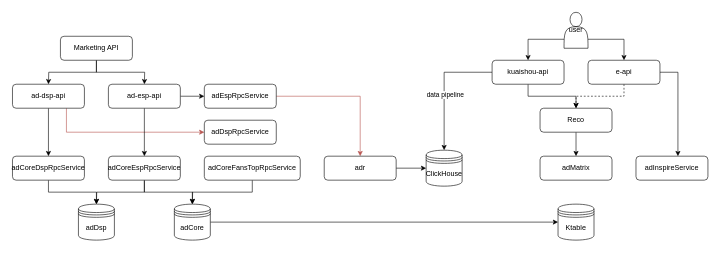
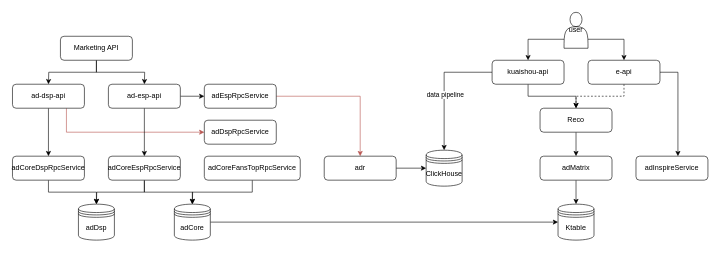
  <mxCell id="0" />
  <mxCell id="1" parent="0" />
  <mxCell id="2" style="edgeStyle=orthogonalEdgeStyle;rounded=0;orthogonalLoop=1;jettySize=auto;html=1;exitX=0.5;exitY=1;exitDx=0;exitDy=0;entryX=0.5;entryY=0;entryDx=0;entryDy=0;" edge="1" parent="1" source="4"><mxGeometry relative="1" as="geometry"><mxPoint x="80" y="140" as="targetPoint" /></mxGeometry></mxCell>
  <mxCell id="3" style="edgeStyle=orthogonalEdgeStyle;rounded=0;orthogonalLoop=1;jettySize=auto;html=1;exitX=0.5;exitY=1;exitDx=0;exitDy=0;entryX=0.5;entryY=0;entryDx=0;entryDy=0;" edge="1" parent="1" source="4"><mxGeometry relative="1" as="geometry"><mxPoint x="240" y="140" as="targetPoint" /></mxGeometry></mxCell>
  <mxCell id="4" value="Marketing API" style="rounded=1;whiteSpace=wrap;html=1;" vertex="1" parent="1"><mxGeometry x="100" y="60" width="120" height="40" as="geometry" /></mxCell>
  <mxCell id="5" style="edgeStyle=orthogonalEdgeStyle;rounded=0;orthogonalLoop=1;jettySize=auto;html=1;exitX=0.5;exitY=1;exitDx=0;exitDy=0;entryX=0.5;entryY=0;entryDx=0;entryDy=0;" edge="1" parent="1" source="7" target="12"><mxGeometry relative="1" as="geometry" /></mxCell>
  <mxCell id="6" style="edgeStyle=orthogonalEdgeStyle;rounded=0;jumpStyle=arc;orthogonalLoop=1;jettySize=auto;html=1;exitX=0.75;exitY=1;exitDx=0;exitDy=0;entryX=0;entryY=0.5;entryDx=0;entryDy=0;fillColor=#f8cecc;strokeColor=#b85450;" edge="1" parent="1" source="7" target="38"><mxGeometry relative="1" as="geometry" /></mxCell>
  <mxCell id="7" value="ad-dsp-api" style="rounded=1;whiteSpace=wrap;html=1;" vertex="1" parent="1"><mxGeometry x="20" y="140" width="120" height="40" as="geometry" /></mxCell>
  <mxCell id="8" style="edgeStyle=orthogonalEdgeStyle;rounded=0;orthogonalLoop=1;jettySize=auto;html=1;exitX=0.5;exitY=1;exitDx=0;exitDy=0;entryX=0.5;entryY=0;entryDx=0;entryDy=0;" edge="1" parent="1" source="10" target="15"><mxGeometry relative="1" as="geometry" /></mxCell>
  <mxCell id="9" style="edgeStyle=orthogonalEdgeStyle;rounded=0;orthogonalLoop=1;jettySize=auto;html=1;exitX=1;exitY=0.5;exitDx=0;exitDy=0;" edge="1" parent="1" source="10" target="34"><mxGeometry relative="1" as="geometry" /></mxCell>
  <mxCell id="10" value="ad-esp-api" style="rounded=1;whiteSpace=wrap;html=1;" vertex="1" parent="1"><mxGeometry x="180" y="140" width="120" height="40" as="geometry" /></mxCell>
  <mxCell id="11" style="edgeStyle=orthogonalEdgeStyle;rounded=0;orthogonalLoop=1;jettySize=auto;html=1;exitX=0.5;exitY=1;exitDx=0;exitDy=0;" edge="1" parent="1" source="12" target="18"><mxGeometry relative="1" as="geometry" /></mxCell>
  <mxCell id="12" value="adCoreDspRpcService" style="rounded=1;whiteSpace=wrap;html=1;" vertex="1" parent="1"><mxGeometry x="20" y="260" width="120" height="40" as="geometry" /></mxCell>
  <mxCell id="13" style="edgeStyle=orthogonalEdgeStyle;rounded=0;orthogonalLoop=1;jettySize=auto;html=1;exitX=0.5;exitY=1;exitDx=0;exitDy=0;" edge="1" parent="1" source="15"><mxGeometry relative="1" as="geometry"><mxPoint x="160" y="340" as="targetPoint" /></mxGeometry></mxCell>
  <mxCell id="14" style="edgeStyle=orthogonalEdgeStyle;rounded=0;orthogonalLoop=1;jettySize=auto;html=1;exitX=0.5;exitY=1;exitDx=0;exitDy=0;" edge="1" parent="1" source="15"><mxGeometry relative="1" as="geometry"><mxPoint x="320" y="340" as="targetPoint" /></mxGeometry></mxCell>
  <mxCell id="15" value="adCoreEspRpcService" style="rounded=1;whiteSpace=wrap;html=1;" vertex="1" parent="1"><mxGeometry x="180" y="260" width="120" height="40" as="geometry" /></mxCell>
  <mxCell id="16" style="edgeStyle=orthogonalEdgeStyle;rounded=0;orthogonalLoop=1;jettySize=auto;html=1;exitX=0.5;exitY=1;exitDx=0;exitDy=0;" edge="1" parent="1" source="17" target="20"><mxGeometry relative="1" as="geometry" /></mxCell>
  <mxCell id="17" value="adCoreFansTopRpcService" style="rounded=1;whiteSpace=wrap;html=1;" vertex="1" parent="1"><mxGeometry x="340" y="260" width="160" height="40" as="geometry" /></mxCell>
  <mxCell id="18" value="adDsp" style="shape=datastore;whiteSpace=wrap;html=1;" vertex="1" parent="1"><mxGeometry x="130" y="340" width="60" height="60" as="geometry" /></mxCell>
  <mxCell id="19" style="edgeStyle=orthogonalEdgeStyle;rounded=0;orthogonalLoop=1;jettySize=auto;html=1;exitX=1;exitY=0.5;exitDx=0;exitDy=0;" edge="1" parent="1" source="20" target="23"><mxGeometry relative="1" as="geometry" /></mxCell>
  <mxCell id="20" value="adCore" style="shape=datastore;whiteSpace=wrap;html=1;" vertex="1" parent="1"><mxGeometry x="290" y="340" width="60" height="60" as="geometry" /></mxCell>
+ <mxCell id="21" style="edgeStyle=orthogonalEdgeStyle;rounded=0;orthogonalLoop=1;jettySize=auto;html=1;exitX=0.5;exitY=1;exitDx=0;exitDy=0;entryX=0.5;entryY=0;entryDx=0;entryDy=0;" edge="1" parent="1" source="22" target="23"><mxGeometry relative="1" as="geometry" /></mxCell>
  <mxCell id="22" value="adMatrix" style="rounded=1;whiteSpace=wrap;html=1;" vertex="1" parent="1"><mxGeometry x="900" y="260" width="120" height="40" as="geometry" /></mxCell>
  <mxCell id="23" value="Ktable" style="shape=datastore;whiteSpace=wrap;html=1;" vertex="1" parent="1"><mxGeometry x="930" y="340" width="60" height="60" as="geometry" /></mxCell>
  <mxCell id="24" style="edgeStyle=orthogonalEdgeStyle;rounded=0;orthogonalLoop=1;jettySize=auto;html=1;exitX=0.5;exitY=1;exitDx=0;exitDy=0;entryX=0.5;entryY=0;entryDx=0;entryDy=0;" edge="1" parent="1" source="25" target="22"><mxGeometry relative="1" as="geometry" /></mxCell>
  <mxCell id="25" value="Reco" style="rounded=1;whiteSpace=wrap;html=1;" vertex="1" parent="1"><mxGeometry x="900" y="180" width="120" height="40" as="geometry" /></mxCell>
  <mxCell id="26" style="edgeStyle=orthogonalEdgeStyle;rounded=0;orthogonalLoop=1;jettySize=auto;html=1;exitX=0.5;exitY=1;exitDx=0;exitDy=0;entryX=0.5;entryY=0;entryDx=0;entryDy=0;" edge="1" parent="1" source="29" target="25"><mxGeometry relative="1" as="geometry" /></mxCell>
  <mxCell id="27" style="edgeStyle=orthogonalEdgeStyle;rounded=0;orthogonalLoop=1;jettySize=auto;html=1;exitX=0;exitY=0.5;exitDx=0;exitDy=0;" edge="1" parent="1" source="29" target="37"><mxGeometry relative="1" as="geometry" /></mxCell>
  <mxCell id="28" value="data pipeline" style="edgeLabel;html=1;align=center;verticalAlign=middle;resizable=0;points=[];" vertex="1" connectable="0" parent="27"><mxGeometry x="0.114" y="1" relative="1" as="geometry"><mxPoint as="offset" /></mxGeometry></mxCell>
  <mxCell id="29" value="kuaishou-api" style="rounded=1;whiteSpace=wrap;html=1;" vertex="1" parent="1"><mxGeometry x="820" y="100" width="120" height="40" as="geometry" /></mxCell>
  <mxCell id="30" style="edgeStyle=orthogonalEdgeStyle;rounded=0;orthogonalLoop=1;jettySize=auto;html=1;exitX=0.5;exitY=1;exitDx=0;exitDy=0;entryX=0.5;entryY=0;entryDx=0;entryDy=0;dashed=1;" edge="1" parent="1" source="32" target="25"><mxGeometry relative="1" as="geometry" /></mxCell>
  <mxCell id="31" style="edgeStyle=orthogonalEdgeStyle;rounded=0;jumpStyle=arc;orthogonalLoop=1;jettySize=auto;html=1;exitX=1;exitY=0.5;exitDx=0;exitDy=0;entryX=0.583;entryY=0;entryDx=0;entryDy=0;entryPerimeter=0;" edge="1" parent="1" source="32" target="39"><mxGeometry relative="1" as="geometry" /></mxCell>
  <mxCell id="32" value="e-api" style="rounded=1;whiteSpace=wrap;html=1;" vertex="1" parent="1"><mxGeometry x="980" y="100" width="120" height="40" as="geometry" /></mxCell>
  <mxCell id="33" style="edgeStyle=orthogonalEdgeStyle;rounded=0;orthogonalLoop=1;jettySize=auto;html=1;exitX=1;exitY=0.5;exitDx=0;exitDy=0;entryX=0.5;entryY=0;entryDx=0;entryDy=0;fillColor=#f8cecc;strokeColor=#b85450;" edge="1" parent="1" source="34" target="36"><mxGeometry relative="1" as="geometry" /></mxCell>
  <mxCell id="34" value="adEspRpcService" style="rounded=1;whiteSpace=wrap;html=1;" vertex="1" parent="1"><mxGeometry x="340" y="140" width="120" height="40" as="geometry" /></mxCell>
  <mxCell id="35" style="edgeStyle=orthogonalEdgeStyle;rounded=0;orthogonalLoop=1;jettySize=auto;html=1;exitX=1;exitY=0.5;exitDx=0;exitDy=0;entryX=0;entryY=0.5;entryDx=0;entryDy=0;" edge="1" parent="1" source="36" target="37"><mxGeometry relative="1" as="geometry" /></mxCell>
  <mxCell id="36" value="adr" style="rounded=1;whiteSpace=wrap;html=1;" vertex="1" parent="1"><mxGeometry x="540" y="260" width="120" height="40" as="geometry" /></mxCell>
  <mxCell id="37" value="ClickHouse" style="shape=datastore;whiteSpace=wrap;html=1;" vertex="1" parent="1"><mxGeometry x="710" y="250" width="60" height="60" as="geometry" /></mxCell>
  <mxCell id="38" value="adDspRpcService" style="rounded=1;whiteSpace=wrap;html=1;" vertex="1" parent="1"><mxGeometry x="340" y="200" width="120" height="40" as="geometry" /></mxCell>
  <mxCell id="39" value="adInspireService" style="rounded=1;whiteSpace=wrap;html=1;" vertex="1" parent="1"><mxGeometry x="1060" y="260" width="120" height="40" as="geometry" /></mxCell>
  <mxCell id="40" style="edgeStyle=orthogonalEdgeStyle;rounded=0;jumpStyle=arc;orthogonalLoop=1;jettySize=auto;html=1;exitX=0;exitY=0.75;exitDx=0;exitDy=0;entryX=0.5;entryY=0;entryDx=0;entryDy=0;" edge="1" parent="1" source="42" target="29"><mxGeometry relative="1" as="geometry" /></mxCell>
  <mxCell id="41" style="edgeStyle=orthogonalEdgeStyle;rounded=0;jumpStyle=arc;orthogonalLoop=1;jettySize=auto;html=1;exitX=1;exitY=0.75;exitDx=0;exitDy=0;entryX=0.5;entryY=0;entryDx=0;entryDy=0;" edge="1" parent="1" source="42" target="32"><mxGeometry relative="1" as="geometry" /></mxCell>
  <mxCell id="42" value="user" style="shape=actor;whiteSpace=wrap;html=1;" vertex="1" parent="1"><mxGeometry x="940" y="20" width="40" height="60" as="geometry" /></mxCell>
